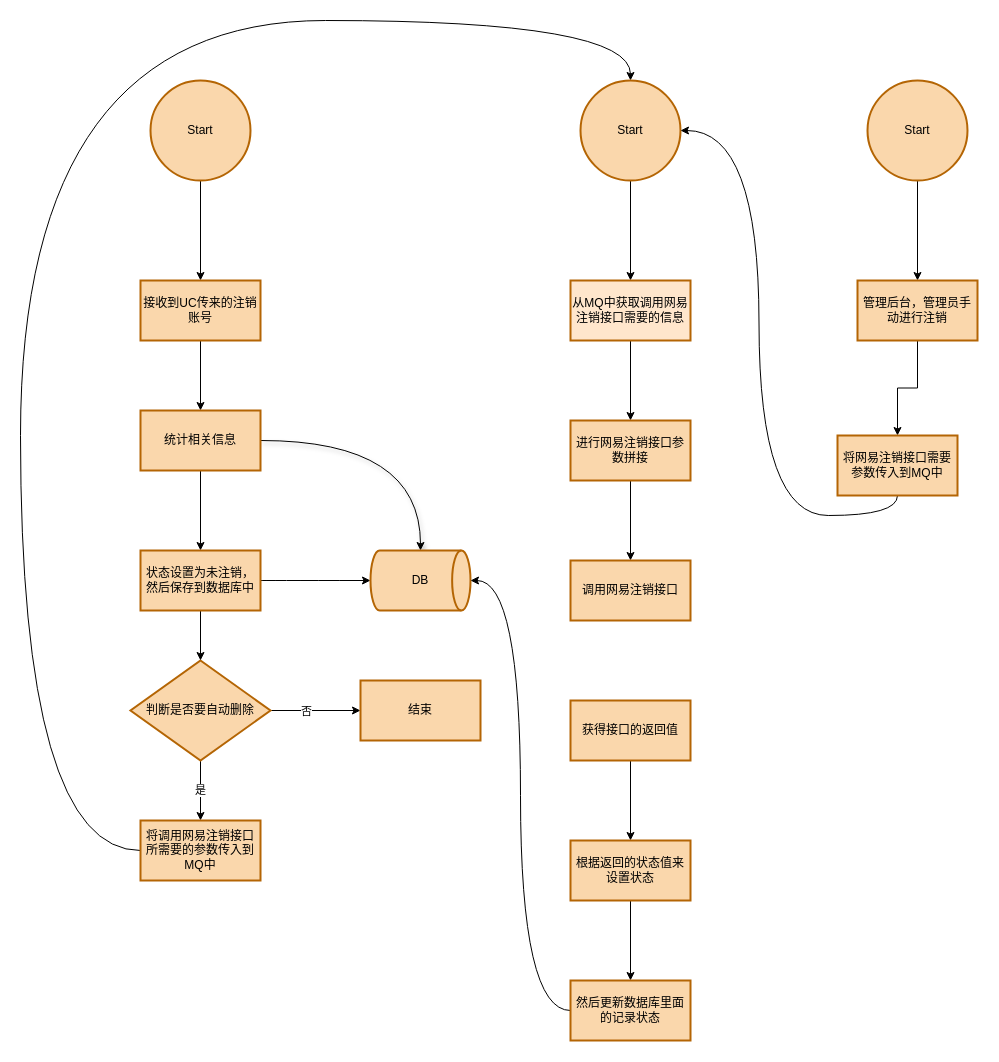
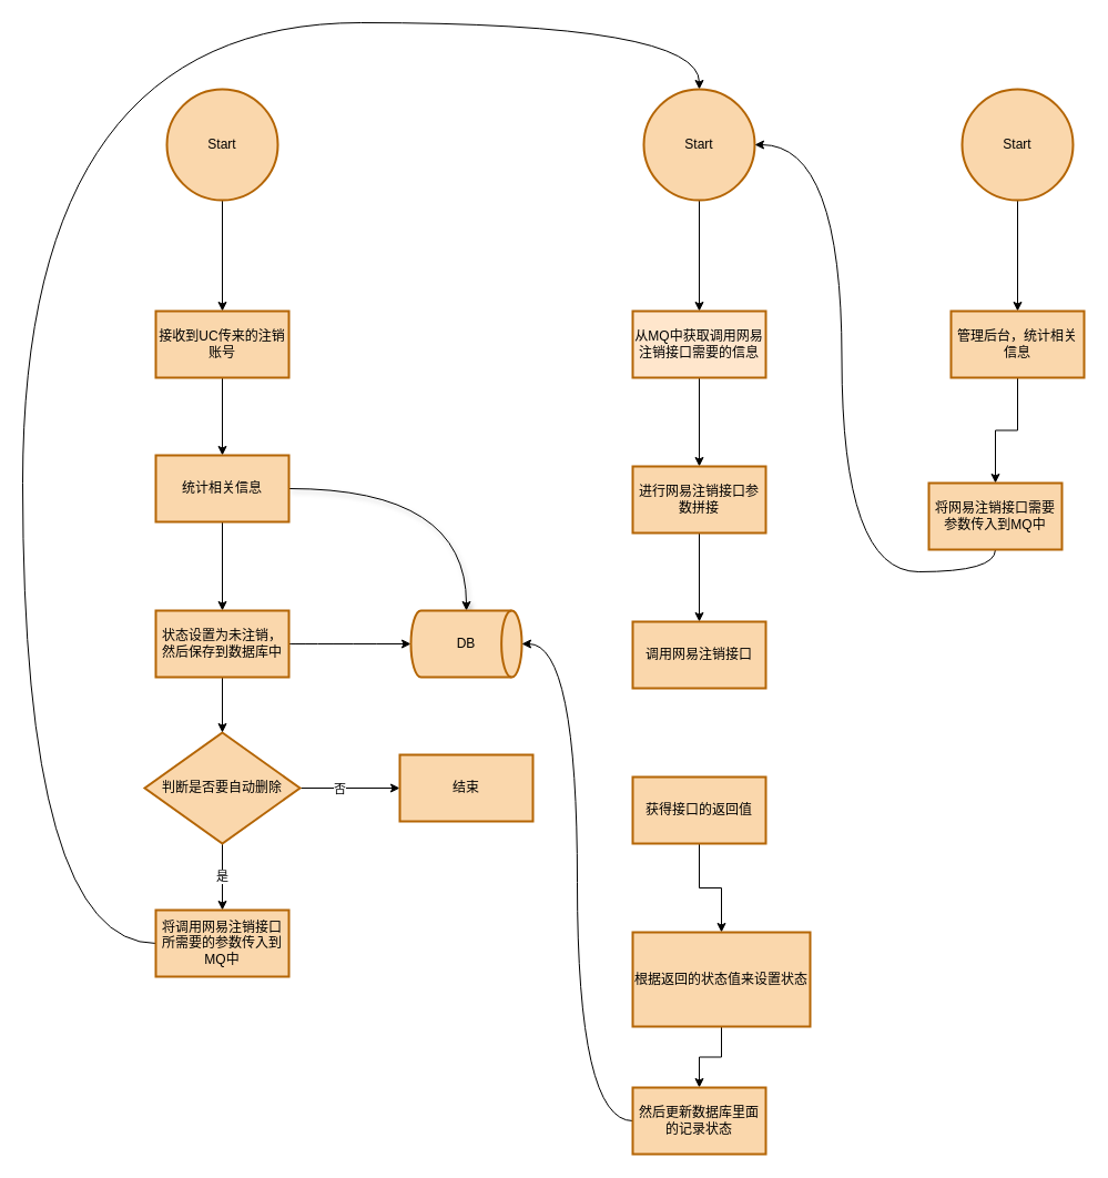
  <mxCell id="0" />
  <mxCell id="1" parent="0" />
  <mxCell id="2" value="" style="edgeStyle=orthogonalEdgeStyle;rounded=0;orthogonalLoop=1;jettySize=auto;html=1;" edge="1" parent="1" source="3" target="5"><mxGeometry relative="1" as="geometry" /></mxCell>
  <mxCell id="3" value="Start" style="strokeWidth=2;html=1;shape=mxgraph.flowchart.start_2;whiteSpace=wrap;fillColor=#fad7ac;strokeColor=#b46504;" vertex="1" parent="1"><mxGeometry x="150" y="80" width="100" height="100" as="geometry" /></mxCell>
  <mxCell id="4" style="edgeStyle=orthogonalEdgeStyle;rounded=0;orthogonalLoop=1;jettySize=auto;html=1;exitX=0.5;exitY=1;exitDx=0;exitDy=0;entryX=0.5;entryY=0;entryDx=0;entryDy=0;" edge="1" parent="1" source="5" target="8"><mxGeometry relative="1" as="geometry" /></mxCell>
  <mxCell id="5" value="接收到UC传来的注销账号" style="whiteSpace=wrap;html=1;strokeWidth=2;fillColor=#fad7ac;strokeColor=#b46504;" vertex="1" parent="1"><mxGeometry x="140" y="280" width="120" height="60" as="geometry" /></mxCell>
  <mxCell id="6" value="" style="edgeStyle=orthogonalEdgeStyle;rounded=0;orthogonalLoop=1;jettySize=auto;html=1;" edge="1" parent="1" source="8" target="15"><mxGeometry relative="1" as="geometry" /></mxCell>
  <mxCell id="7" style="edgeStyle=orthogonalEdgeStyle;orthogonalLoop=1;jettySize=auto;html=0;exitX=1;exitY=0.5;exitDx=0;exitDy=0;shadow=1;labelBorderColor=default;curved=1;" edge="1" parent="1" source="8" target="18"><mxGeometry relative="1" as="geometry" /></mxCell>
  <mxCell id="8" value="统计相关信息" style="whiteSpace=wrap;html=1;strokeWidth=2;fillColor=#fad7ac;strokeColor=#b46504;" vertex="1" parent="1"><mxGeometry x="140" y="410" width="120" height="60" as="geometry" /></mxCell>
  <mxCell id="9" value="" style="edgeStyle=orthogonalEdgeStyle;rounded=0;orthogonalLoop=1;jettySize=auto;html=1;" edge="1" parent="1" source="12" target="28"><mxGeometry relative="1" as="geometry" /></mxCell>
  <mxCell id="10" value="否" style="edgeLabel;html=1;align=center;verticalAlign=middle;resizable=0;points=[];" vertex="1" connectable="0" parent="9"><mxGeometry x="-0.233" relative="1" as="geometry"><mxPoint as="offset" /></mxGeometry></mxCell>
  <mxCell id="11" value="是" style="edgeStyle=orthogonalEdgeStyle;rounded=0;orthogonalLoop=1;jettySize=auto;html=1;exitX=0.5;exitY=1;exitDx=0;exitDy=0;" edge="1" parent="1" source="12" target="17"><mxGeometry relative="1" as="geometry" /></mxCell>
  <mxCell id="12" value="判断是否要自动删除" style="rhombus;whiteSpace=wrap;html=1;strokeWidth=2;fillColor=#fad7ac;strokeColor=#b46504;" vertex="1" parent="1"><mxGeometry x="130" y="660" width="140" height="100" as="geometry" /></mxCell>
  <mxCell id="13" style="edgeStyle=orthogonalEdgeStyle;orthogonalLoop=1;jettySize=auto;html=1;exitX=1;exitY=0.5;exitDx=0;exitDy=0;curved=1;" edge="1" parent="1" source="15" target="18"><mxGeometry relative="1" as="geometry" /></mxCell>
  <mxCell id="14" style="edgeStyle=orthogonalEdgeStyle;rounded=0;orthogonalLoop=1;jettySize=auto;html=1;exitX=0.5;exitY=1;exitDx=0;exitDy=0;" edge="1" parent="1" source="15" target="12"><mxGeometry relative="1" as="geometry" /></mxCell>
  <mxCell id="15" value="状态设置为未注销，然后保存到数据库中" style="whiteSpace=wrap;html=1;strokeWidth=2;fillColor=#fad7ac;strokeColor=#b46504;" vertex="1" parent="1"><mxGeometry x="140" y="550" width="120" height="60" as="geometry" /></mxCell>
  <mxCell id="16" style="edgeStyle=orthogonalEdgeStyle;orthogonalLoop=1;jettySize=auto;html=1;exitX=0;exitY=0.5;exitDx=0;exitDy=0;entryX=0.5;entryY=0;entryDx=0;entryDy=0;entryPerimeter=0;curved=1;" edge="1" parent="1" source="17" target="20"><mxGeometry relative="1" as="geometry"><Array as="points"><mxPoint x="20" y="850" /><mxPoint x="20" y="20" /><mxPoint x="630" y="20" /></Array></mxGeometry></mxCell>
  <mxCell id="17" value="将调用网易注销接口所需要的参数传入到MQ中" style="whiteSpace=wrap;html=1;strokeWidth=2;fillColor=#fad7ac;strokeColor=#b46504;" vertex="1" parent="1"><mxGeometry x="140" y="820" width="120" height="60" as="geometry" /></mxCell>
  <mxCell id="18" value="DB" style="strokeWidth=2;html=1;shape=mxgraph.flowchart.direct_data;whiteSpace=wrap;fillColor=#fad7ac;strokeColor=#b46504;" vertex="1" parent="1"><mxGeometry x="370" y="550" width="100" height="60" as="geometry" /></mxCell>
  <mxCell id="19" value="" style="edgeStyle=orthogonalEdgeStyle;rounded=0;orthogonalLoop=1;jettySize=auto;html=1;" edge="1" parent="1" source="20" target="22"><mxGeometry relative="1" as="geometry" /></mxCell>
  <mxCell id="20" value="Start" style="strokeWidth=2;html=1;shape=mxgraph.flowchart.start_2;whiteSpace=wrap;fillColor=#fad7ac;strokeColor=#b46504;" vertex="1" parent="1"><mxGeometry x="580" y="80" width="100" height="100" as="geometry" /></mxCell>
  <mxCell id="21" value="" style="edgeStyle=orthogonalEdgeStyle;rounded=0;orthogonalLoop=1;jettySize=auto;html=1;" edge="1" parent="1" source="22" target="24"><mxGeometry relative="1" as="geometry" /></mxCell>
  <mxCell id="22" value="从MQ中获取调用网易注销接口需要的信息" style="whiteSpace=wrap;html=1;strokeWidth=2;fillColor=#ffe6cc;strokeColor=#b46504;" vertex="1" parent="1"><mxGeometry x="570" y="280" width="120" height="60" as="geometry" /></mxCell>
  <mxCell id="23" value="" style="edgeStyle=orthogonalEdgeStyle;rounded=0;orthogonalLoop=1;jettySize=auto;html=1;" edge="1" parent="1" source="24" target="25"><mxGeometry relative="1" as="geometry" /></mxCell>
  <mxCell id="24" value="进行网易注销接口参数拼接" style="whiteSpace=wrap;html=1;strokeWidth=2;fillColor=#fad7ac;strokeColor=#b46504;" vertex="1" parent="1"><mxGeometry x="570" y="420" width="120" height="60" as="geometry" /></mxCell>
  <mxCell id="25" value="调用网易注销接口" style="whiteSpace=wrap;html=1;strokeWidth=2;fillColor=#fad7ac;strokeColor=#b46504;" vertex="1" parent="1"><mxGeometry x="570" y="560" width="120" height="60" as="geometry" /></mxCell>
  <mxCell id="26" value="" style="edgeStyle=orthogonalEdgeStyle;rounded=0;orthogonalLoop=1;jettySize=auto;html=1;" edge="1" parent="1" source="27" target="30"><mxGeometry relative="1" as="geometry" /></mxCell>
  <mxCell id="27" value="获得接口的返回值" style="whiteSpace=wrap;html=1;strokeWidth=2;fillColor=#fad7ac;strokeColor=#b46504;" vertex="1" parent="1"><mxGeometry x="570" y="700" width="120" height="60" as="geometry" /></mxCell>
  <mxCell id="28" value="结束" style="whiteSpace=wrap;html=1;strokeWidth=2;fillColor=#fad7ac;strokeColor=#b46504;" vertex="1" parent="1"><mxGeometry x="360" y="680" width="120" height="60" as="geometry" /></mxCell>
  <mxCell id="29" value="" style="edgeStyle=orthogonalEdgeStyle;rounded=0;orthogonalLoop=1;jettySize=auto;html=1;" edge="1" parent="1" source="30" target="32"><mxGeometry relative="1" as="geometry" /></mxCell>
- <mxCell id="30" value="根据返回的状态值来设置状态" style="whiteSpace=wrap;html=1;strokeWidth=2;fillColor=#fad7ac;strokeColor=#b46504;" vertex="1" parent="1"><mxGeometry x="570" y="840" width="120" height="60" as="geometry" /></mxCell>
+ <mxCell id="30" value="根据返回的状态值来设置状态" style="whiteSpace=wrap;html=1;strokeWidth=2;fillColor=#fad7ac;strokeColor=#b46504;" vertex="1" parent="1"><mxGeometry x="570" y="840" width="160" height="85" as="geometry" /></mxCell>
  <mxCell id="31" style="edgeStyle=orthogonalEdgeStyle;orthogonalLoop=1;jettySize=auto;html=1;exitX=0;exitY=0.5;exitDx=0;exitDy=0;entryX=1;entryY=0.5;entryDx=0;entryDy=0;entryPerimeter=0;curved=1;" edge="1" parent="1" source="32" target="18"><mxGeometry relative="1" as="geometry" /></mxCell>
  <mxCell id="32" value="然后更新数据库里面的记录状态" style="whiteSpace=wrap;html=1;strokeWidth=2;fillColor=#fad7ac;strokeColor=#b46504;" vertex="1" parent="1"><mxGeometry x="570" y="980" width="120" height="60" as="geometry" /></mxCell>
  <mxCell id="33" value="" style="edgeStyle=orthogonalEdgeStyle;rounded=0;orthogonalLoop=1;jettySize=auto;html=1;" edge="1" parent="1" source="34" target="36"><mxGeometry relative="1" as="geometry" /></mxCell>
  <mxCell id="34" value="Start" style="strokeWidth=2;html=1;shape=mxgraph.flowchart.start_2;whiteSpace=wrap;fillColor=#fad7ac;strokeColor=#b46504;" vertex="1" parent="1"><mxGeometry x="867" y="80" width="100" height="100" as="geometry" /></mxCell>
  <mxCell id="35" value="" style="edgeStyle=orthogonalEdgeStyle;rounded=0;orthogonalLoop=1;jettySize=auto;html=1;" edge="1" parent="1" source="36" target="38"><mxGeometry relative="1" as="geometry" /></mxCell>
- <mxCell id="36" value="管理后台，管理员手动进行注销" style="whiteSpace=wrap;html=1;strokeWidth=2;fillColor=#fad7ac;strokeColor=#b46504;" vertex="1" parent="1"><mxGeometry x="857" y="280" width="120" height="60" as="geometry" /></mxCell>
+ <mxCell id="36" value="管理后台，统计相关信息" style="whiteSpace=wrap;html=1;strokeWidth=2;fillColor=#fad7ac;strokeColor=#b46504;" vertex="1" parent="1"><mxGeometry x="857" y="280" width="120" height="60" as="geometry" /></mxCell>
  <mxCell id="37" style="edgeStyle=orthogonalEdgeStyle;orthogonalLoop=1;jettySize=auto;html=1;exitX=0.5;exitY=1;exitDx=0;exitDy=0;entryX=1;entryY=0.5;entryDx=0;entryDy=0;entryPerimeter=0;curved=1;" edge="1" parent="1" source="38" target="20"><mxGeometry relative="1" as="geometry" /></mxCell>
  <mxCell id="38" value="将网易注销接口需要参数传入到MQ中" style="whiteSpace=wrap;html=1;strokeWidth=2;fillColor=#fad7ac;strokeColor=#b46504;" vertex="1" parent="1"><mxGeometry x="837" y="435" width="120" height="60" as="geometry" /></mxCell>
